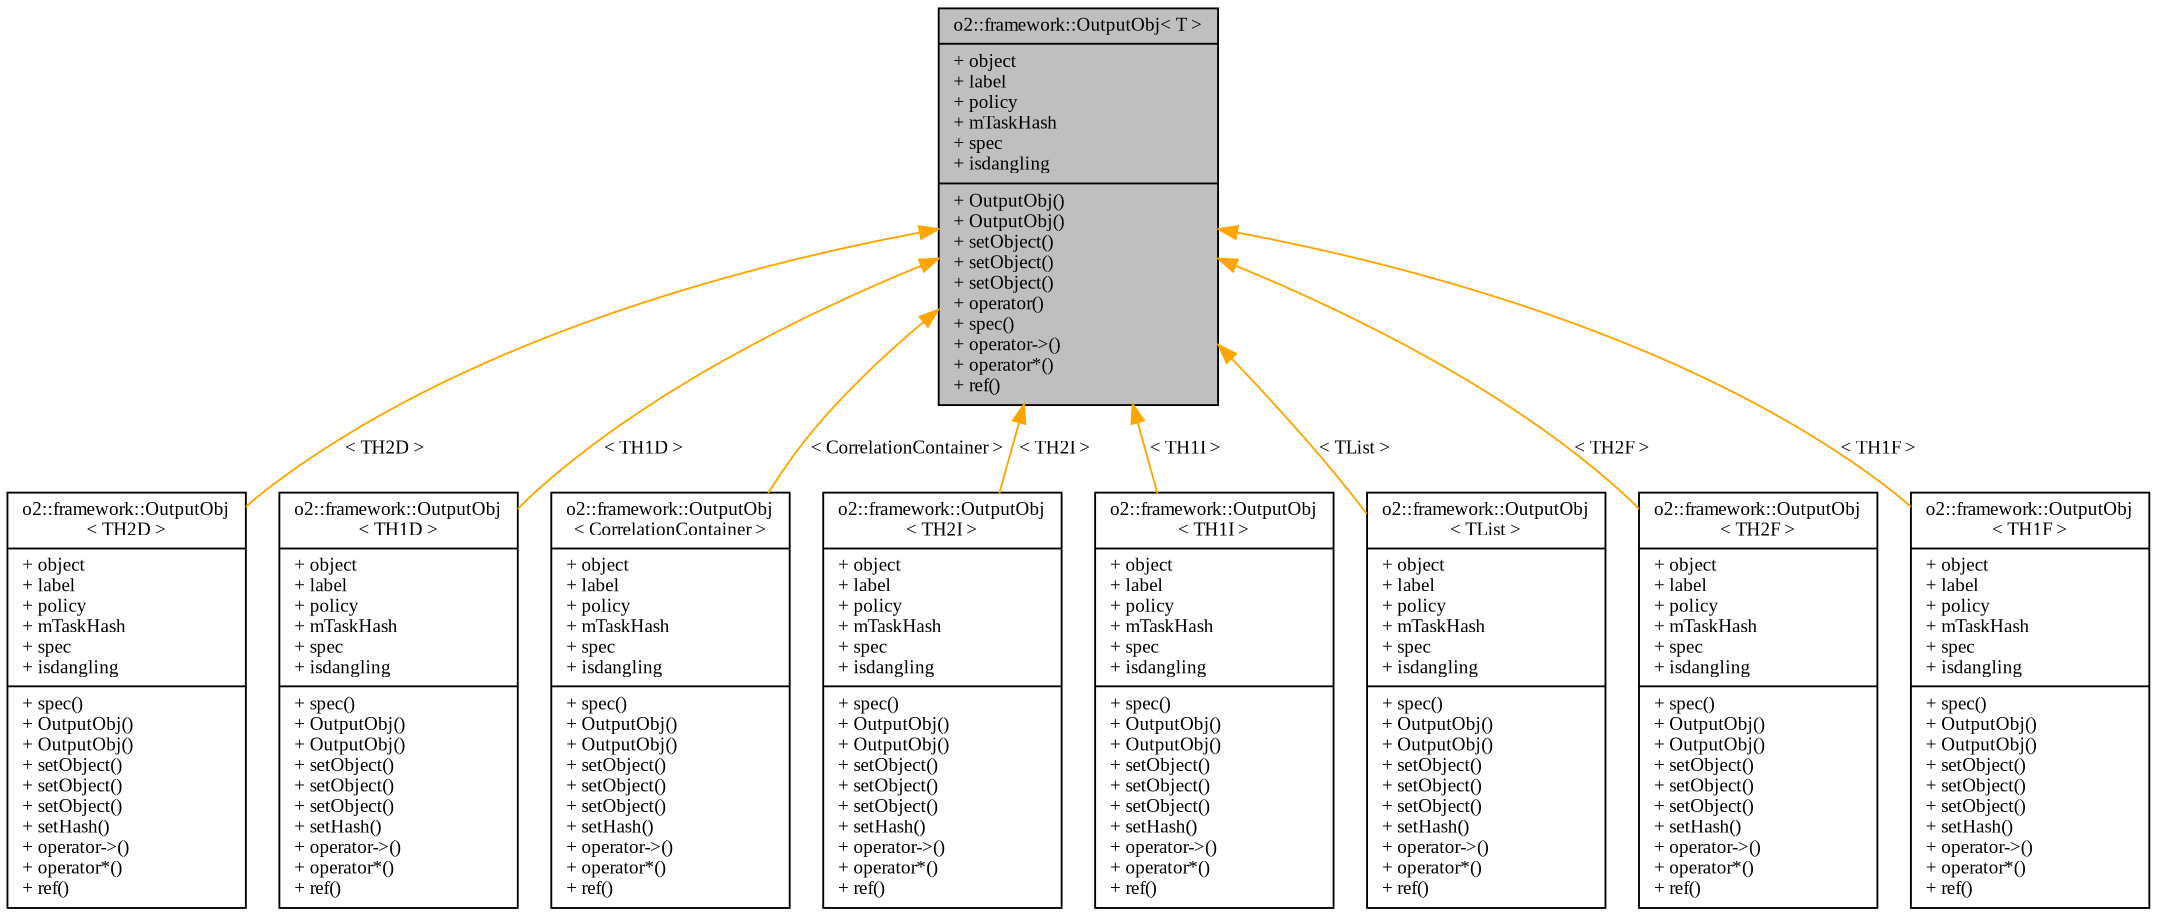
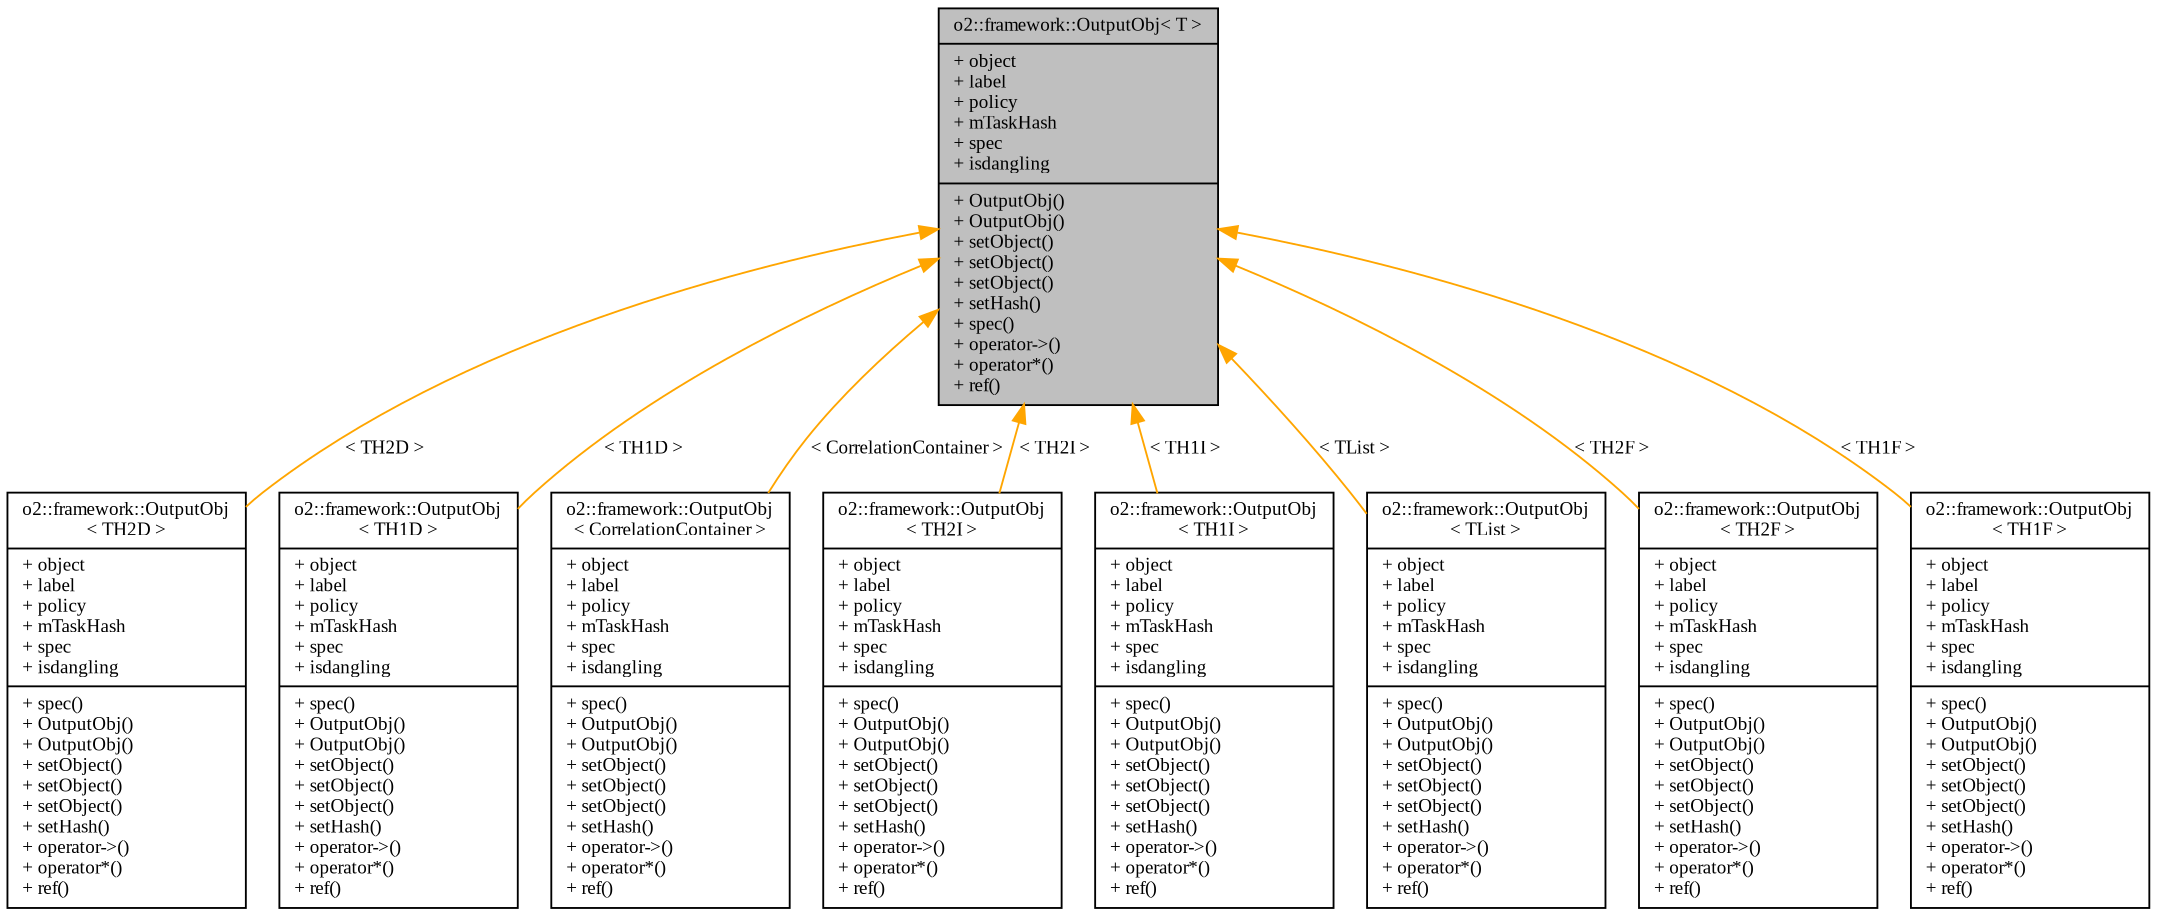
  digraph {
    fontname="Liberation Serif"
    node [color=black fontname="Liberation Serif" fontsize=10 shape=record]
    edge [color=orange dir=back fontname="Liberation Serif" fontsize=10 labelfontname=Helvetica labelfontsize=10 style=solid]
-   n1 [fillcolor=grey75 fontcolor=black height=0.2 label="{o2::framework::OutputObj\< T \>\n|+ object\l+ label\l+ policy\l+ mTaskHash\l+ spec\l+ isdangling\l|+ OutputObj()\l+ OutputObj()\l+ setObject()\l+ setObject()\l+ setObject()\l+ operator()\l+ spec()\l+ operator-\>()\l+ operator*()\l+ ref()\l}" style=filled width=0.4]
+   n1 [fillcolor=grey75 fontcolor=black height=0.2 label="{o2::framework::OutputObj\< T \>\n|+ object\l+ label\l+ policy\l+ mTaskHash\l+ spec\l+ isdangling\l|+ OutputObj()\l+ OutputObj()\l+ setObject()\l+ setObject()\l+ setObject()\l+ setHash()\l+ spec()\l+ operator-\>()\l+ operator*()\l+ ref()\l}" style=filled width=0.4]
    n2 [height=0.2 label="{o2::framework::OutputObj\l\< TH2D \>\n|+ object\l+ label\l+ policy\l+ mTaskHash\l+ spec\l+ isdangling\l|+ spec()\l+ OutputObj()\l+ OutputObj()\l+ setObject()\l+ setObject()\l+ setObject()\l+ setHash()\l+ operator-\>()\l+ operator*()\l+ ref()\l}" width=0.4]
    n3 [height=0.2 label="{o2::framework::OutputObj\l\< TH1D \>\n|+ object\l+ label\l+ policy\l+ mTaskHash\l+ spec\l+ isdangling\l|+ spec()\l+ OutputObj()\l+ OutputObj()\l+ setObject()\l+ setObject()\l+ setObject()\l+ setHash()\l+ operator-\>()\l+ operator*()\l+ ref()\l}" width=0.4]
    n4 [height=0.2 label="{o2::framework::OutputObj\l\< CorrelationContainer \>\n|+ object\l+ label\l+ policy\l+ mTaskHash\l+ spec\l+ isdangling\l|+ spec()\l+ OutputObj()\l+ OutputObj()\l+ setObject()\l+ setObject()\l+ setObject()\l+ setHash()\l+ operator-\>()\l+ operator*()\l+ ref()\l}" width=0.4]
    n5 [height=0.2 label="{o2::framework::OutputObj\l\< TH2I \>\n|+ object\l+ label\l+ policy\l+ mTaskHash\l+ spec\l+ isdangling\l|+ spec()\l+ OutputObj()\l+ OutputObj()\l+ setObject()\l+ setObject()\l+ setObject()\l+ setHash()\l+ operator-\>()\l+ operator*()\l+ ref()\l}" width=0.4]
    n6 [height=0.2 label="{o2::framework::OutputObj\l\< TH1I \>\n|+ object\l+ label\l+ policy\l+ mTaskHash\l+ spec\l+ isdangling\l|+ spec()\l+ OutputObj()\l+ OutputObj()\l+ setObject()\l+ setObject()\l+ setObject()\l+ setHash()\l+ operator-\>()\l+ operator*()\l+ ref()\l}" width=0.4]
    n7 [height=0.2 label="{o2::framework::OutputObj\l\< TList \>\n|+ object\l+ label\l+ policy\l+ mTaskHash\l+ spec\l+ isdangling\l|+ spec()\l+ OutputObj()\l+ OutputObj()\l+ setObject()\l+ setObject()\l+ setObject()\l+ setHash()\l+ operator-\>()\l+ operator*()\l+ ref()\l}" width=0.4]
    n8 [height=0.2 label="{o2::framework::OutputObj\l\< TH2F \>\n|+ object\l+ label\l+ policy\l+ mTaskHash\l+ spec\l+ isdangling\l|+ spec()\l+ OutputObj()\l+ OutputObj()\l+ setObject()\l+ setObject()\l+ setObject()\l+ setHash()\l+ operator-\>()\l+ operator*()\l+ ref()\l}" width=0.4]
    n9 [height=0.2 label="{o2::framework::OutputObj\l\< TH1F \>\n|+ object\l+ label\l+ policy\l+ mTaskHash\l+ spec\l+ isdangling\l|+ spec()\l+ OutputObj()\l+ OutputObj()\l+ setObject()\l+ setObject()\l+ setObject()\l+ setHash()\l+ operator-\>()\l+ operator*()\l+ ref()\l}" width=0.4]
    n1 -> n2 [label=" \< TH2D \>"]
    n1 -> n3 [label=" \< TH1D \>"]
    n1 -> n4 [label=" \< CorrelationContainer \>"]
    n1 -> n5 [label=" \< TH2I \>"]
    n1 -> n6 [label=" \< TH1I \>"]
    n1 -> n7 [label=" \< TList \>"]
    n1 -> n8 [label=" \< TH2F \>"]
    n1 -> n9 [label=" \< TH1F \>"]
  }
